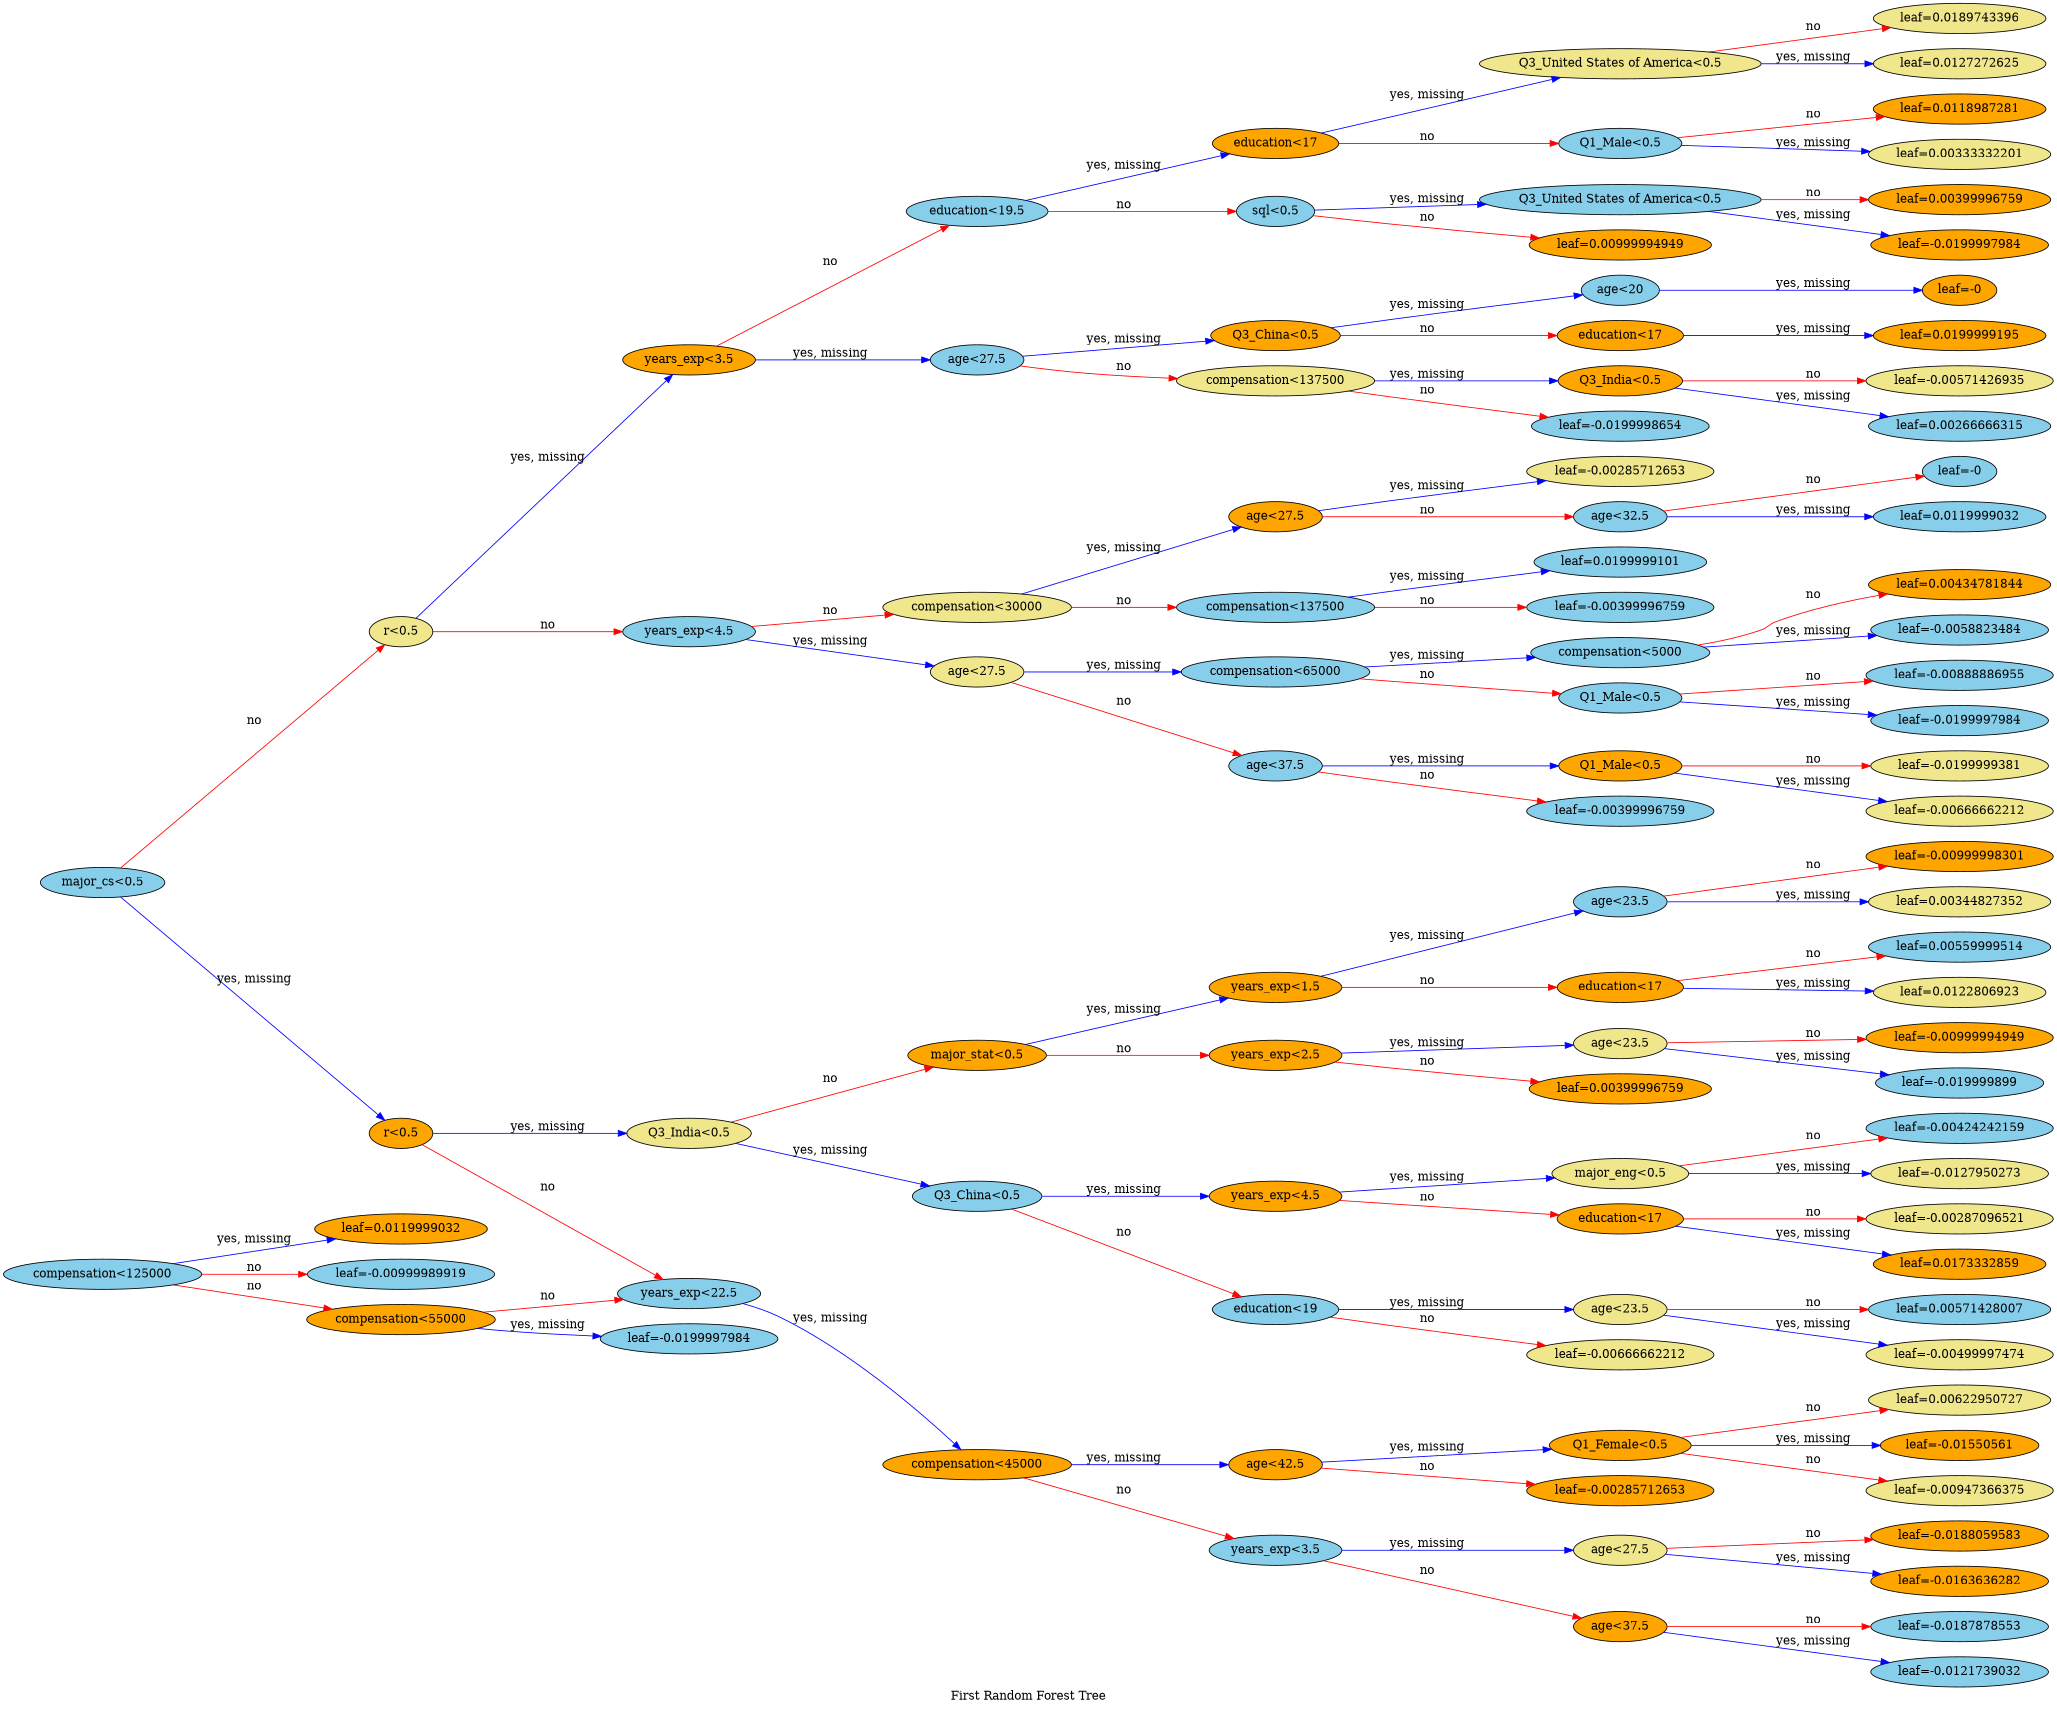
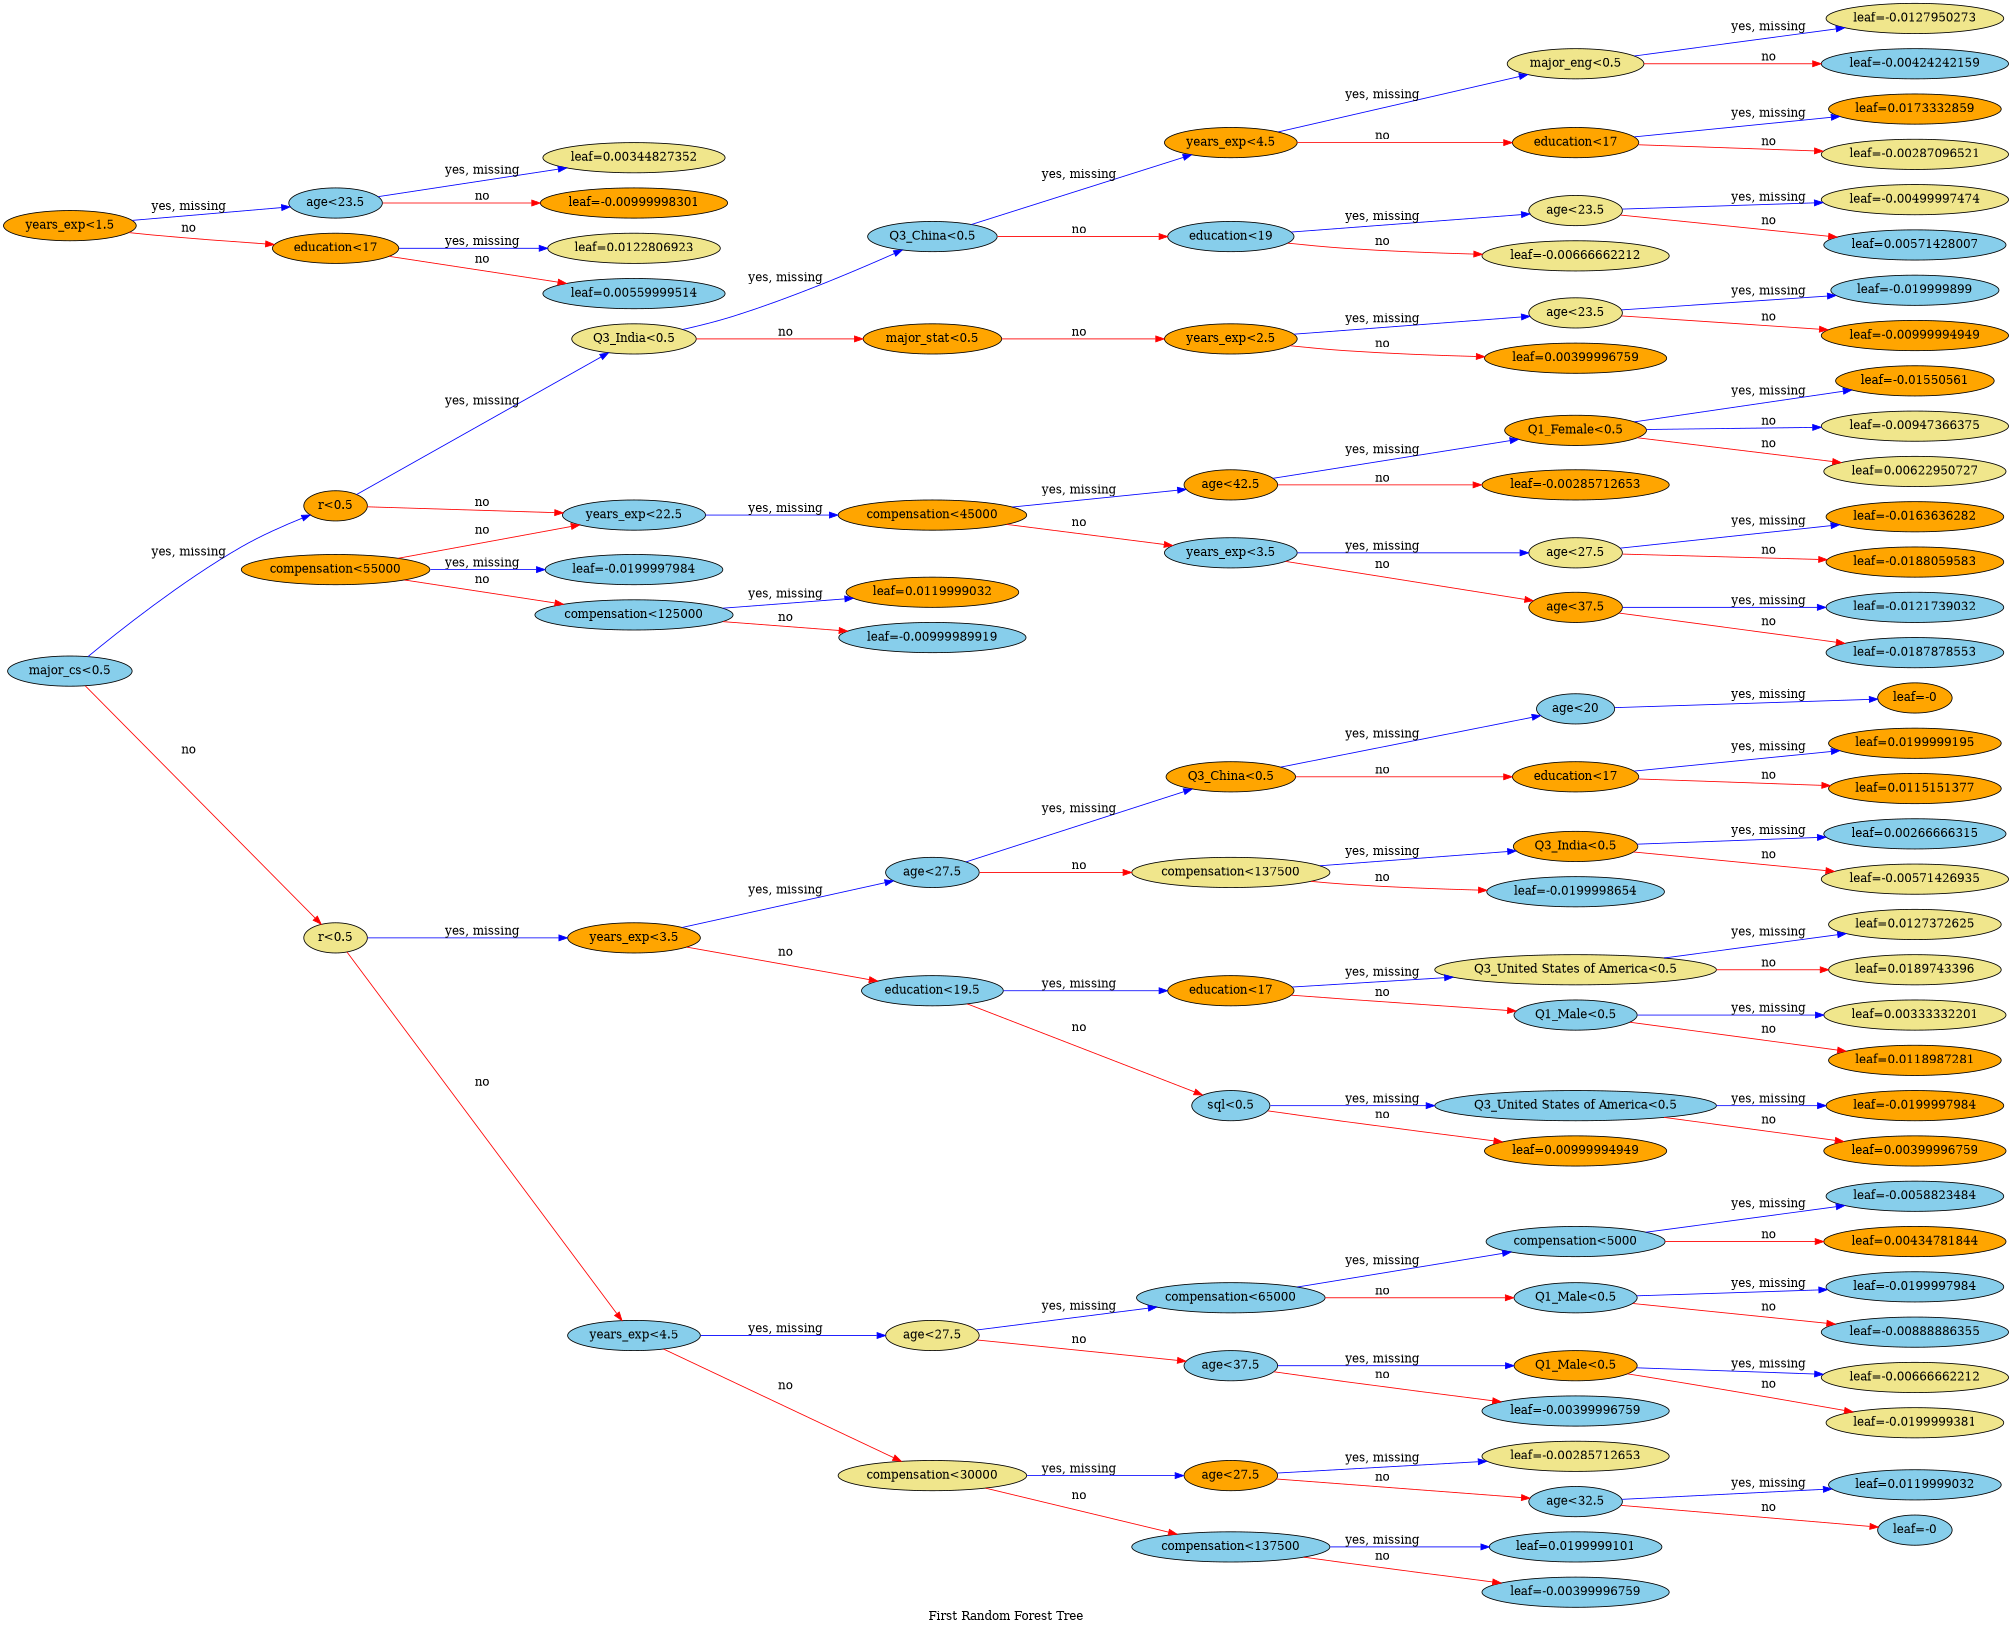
  digraph {
    fontname="DejaVu Serif"
    label="First Random Forest Tree"
    rankdir=LR
    node [fillcolor=skyblue fontname="DejaVu Serif" style=filled]
    edge [color="#0000FF" fontname="DejaVu Serif"]
    n1 [label="major_cs<0.5"]
    n2 [fillcolor=orange label="r<0.5"]
    n3 [fillcolor=khaki label="r<0.5"]
    n4 [fillcolor=khaki label="Q3_India<0.5"]
    n5 [label="years_exp<22.5"]
    n6 [fillcolor=orange label="years_exp<3.5"]
    n7 [label="years_exp<4.5"]
    n8 [label="Q3_China<0.5"]
    n9 [fillcolor=orange label="major_stat<0.5"]
    n10 [fillcolor=orange label="compensation<45000"]
    n11 [label="age<27.5"]
    n12 [label="education<19.5"]
    n13 [fillcolor=khaki label="age<27.5"]
    n14 [fillcolor=khaki label="compensation<30000"]
    n15 [fillcolor=orange label="years_exp<4.5"]
    n16 [label="education<19"]
    n17 [fillcolor=orange label="years_exp<1.5"]
    n18 [fillcolor=orange label="years_exp<2.5"]
    n19 [fillcolor=orange label="age<42.5"]
    n20 [label="years_exp<3.5"]
    n21 [fillcolor=orange label="compensation<55000"]
    n22 [label="leaf=-0.0199997984"]
    n23 [label="compensation<125000"]
    n24 [fillcolor=khaki label="major_eng<0.5"]
    n25 [fillcolor=orange label="education<17"]
    n26 [fillcolor=khaki label="age<23.5"]
    n27 [fillcolor=khaki label="leaf=-0.00666662212"]
    n28 [label="age<23.5"]
    n29 [fillcolor=orange label="education<17"]
    n30 [fillcolor=khaki label="age<23.5"]
    n31 [fillcolor=orange label="leaf=0.00399996759"]
    n32 [fillcolor=khaki label="leaf=-0.0127950273"]
    n33 [label="leaf=-0.00424242159"]
    n34 [fillcolor=orange label="leaf=0.0173332859"]
    n35 [fillcolor=khaki label="leaf=-0.00287096521"]
    n36 [fillcolor=khaki label="leaf=-0.00499997474"]
    n37 [label="leaf=0.00571428007"]
    n38 [fillcolor=khaki label="leaf=0.00344827352"]
    n39 [fillcolor=orange label="leaf=-0.00999998301"]
    n40 [fillcolor=khaki label="leaf=0.0122806923"]
    n41 [label="leaf=0.00559999514"]
    n42 [label="leaf=-0.019999899"]
    n43 [fillcolor=orange label="leaf=-0.00999994949"]
    n44 [fillcolor=orange label="Q1_Female<0.5"]
    n45 [fillcolor=orange label="leaf=-0.00285712653"]
    n46 [fillcolor=khaki label="age<27.5"]
    n47 [fillcolor=orange label="age<37.5"]
    n48 [fillcolor=orange label="leaf=0.0119999032"]
    n49 [label="leaf=-0.00999989919"]
    n50 [fillcolor=orange label="leaf=-0.01550561"]
    n51 [fillcolor=khaki label="leaf=-0.00947366375"]
    n52 [fillcolor=khaki label="leaf=0.00622950727"]
    n53 [fillcolor=orange label="leaf=-0.0163636282"]
    n54 [fillcolor=orange label="leaf=-0.0188059583"]
    n55 [label="leaf=-0.0121739032"]
    n56 [label="leaf=-0.0187878553"]
    n57 [fillcolor=orange label="Q3_China<0.5"]
    n58 [fillcolor=khaki label="compensation<137500"]
    n59 [fillcolor=orange label="education<17"]
    n60 [label="sql<0.5"]
    n61 [label="compensation<65000"]
    n62 [label="age<37.5"]
    n63 [fillcolor=orange label="age<27.5"]
    n64 [label="compensation<137500"]
    n65 [label="age<20"]
    n66 [fillcolor=orange label="education<17"]
    n67 [fillcolor=orange label="Q3_India<0.5"]
    n68 [label="leaf=-0.0199998654"]
    n69 [fillcolor=khaki label="Q3_United States of America<0.5"]
    n70 [label="Q1_Male<0.5"]
    n71 [label="Q3_United States of America<0.5"]
    n72 [fillcolor=orange label="leaf=0.00999994949"]
    n73 [fillcolor=orange label="leaf=-0"]
    n74 [fillcolor=orange label="leaf=0.0199999195"]
+   n75 [fillcolor=orange label="leaf=0.0115151377"]
    n76 [label="leaf=0.00266666315"]
    n77 [fillcolor=khaki label="leaf=-0.00571426935"]
-   n78 [fillcolor=khaki label="leaf=0.0127272625"]
+   n78 [fillcolor=khaki label="leaf=0.0127372625"]
    n79 [fillcolor=khaki label="leaf=0.0189743396"]
    n80 [fillcolor=khaki label="leaf=0.00333332201"]
    n81 [fillcolor=orange label="leaf=0.0118987281"]
    n82 [fillcolor=orange label="leaf=-0.0199997984"]
    n83 [fillcolor=orange label="leaf=0.00399996759"]
    n84 [label="compensation<5000"]
    n85 [label="Q1_Male<0.5"]
    n86 [fillcolor=orange label="Q1_Male<0.5"]
    n87 [label="leaf=-0.00399996759"]
    n88 [fillcolor=khaki label="leaf=-0.00285712653"]
    n89 [label="age<32.5"]
    n90 [label="leaf=0.0199999101"]
    n91 [label="leaf=-0.00399996759"]
    n92 [label="leaf=-0.0058823484"]
    n93 [fillcolor=orange label="leaf=0.00434781844"]
    n94 [label="leaf=-0.0199997984"]
-   n95 [label="leaf=-0.00888886955"]
+   n95 [label="leaf=-0.00888886355"]
    n96 [fillcolor=khaki label="leaf=-0.00666662212"]
    n97 [fillcolor=khaki label="leaf=-0.0199999381"]
    n98 [label="leaf=0.0119999032"]
    n99 [label="leaf=-0"]
    n1 -> n2 [label="yes, missing"]
    n1 -> n3 [color="#FF0000" label=no]
    n2 -> n4 [label="yes, missing"]
    n2 -> n5 [color="#FF0000" label=no]
    n3 -> n6 [label="yes, missing"]
    n3 -> n7 [color="#FF0000" label=no]
    n4 -> n8 [label="yes, missing"]
    n4 -> n9 [color="#FF0000" label=no]
    n5 -> n10 [label="yes, missing"]
    n6 -> n11 [label="yes, missing"]
    n6 -> n12 [color="#FF0000" label=no]
    n7 -> n13 [label="yes, missing"]
    n7 -> n14 [color="#FF0000" label=no]
    n8 -> n15 [label="yes, missing"]
    n8 -> n16 [color="#FF0000" label=no]
-   n9 -> n17 [label="yes, missing"]
    n9 -> n18 [color="#FF0000" label=no]
    n10 -> n19 [label="yes, missing"]
    n10 -> n20 [color="#FF0000" label=no]
    n11 -> n57 [label="yes, missing"]
    n11 -> n58 [color="#FF0000" label=no]
    n12 -> n59 [label="yes, missing"]
    n12 -> n60 [color="#FF0000" label=no]
    n13 -> n61 [label="yes, missing"]
    n13 -> n62 [color="#FF0000" label=no]
    n14 -> n63 [label="yes, missing"]
    n14 -> n64 [color="#FF0000" label=no]
    n15 -> n24 [label="yes, missing"]
    n15 -> n25 [color="#FF0000" label=no]
    n16 -> n26 [label="yes, missing"]
    n16 -> n27 [color="#FF0000" label=no]
    n17 -> n28 [label="yes, missing"]
    n17 -> n29 [color="#FF0000" label=no]
    n18 -> n30 [label="yes, missing"]
    n18 -> n31 [color="#FF0000" label=no]
    n19 -> n44 [label="yes, missing"]
    n19 -> n45 [color="#FF0000" label=no]
    n20 -> n46 [label="yes, missing"]
    n20 -> n47 [color="#FF0000" label=no]
    n21 -> n5 [color="#FF0000" label=no]
    n21 -> n22 [label="yes, missing"]
-   n23 -> n21 [color="#FF0000" label=no]
+   n21 -> n23 [color="#FF0000" label=no]
    n23 -> n48 [label="yes, missing"]
    n23 -> n49 [color="#FF0000" label=no]
    n24 -> n32 [label="yes, missing"]
    n24 -> n33 [color="#FF0000" label=no]
    n25 -> n34 [label="yes, missing"]
    n25 -> n35 [color="#FF0000" label=no]
    n26 -> n36 [label="yes, missing"]
    n26 -> n37 [color="#FF0000" label=no]
    n28 -> n38 [label="yes, missing"]
    n28 -> n39 [color="#FF0000" label=no]
    n29 -> n40 [label="yes, missing"]
    n29 -> n41 [color="#FF0000" label=no]
    n30 -> n42 [label="yes, missing"]
    n30 -> n43 [color="#FF0000" label=no]
    n44 -> n50 [label="yes, missing"]
-   n44 -> n51 [color="#FF0000" label=no]
+   n44 -> n51 [label=no]
    n44 -> n52 [color="#FF0000" label=no]
    n46 -> n53 [label="yes, missing"]
    n46 -> n54 [color="#FF0000" label=no]
    n47 -> n55 [label="yes, missing"]
    n47 -> n56 [color="#FF0000" label=no]
    n57 -> n65 [label="yes, missing"]
    n57 -> n66 [color="#FF0000" label=no]
    n58 -> n67 [label="yes, missing"]
    n58 -> n68 [color="#FF0000" label=no]
    n59 -> n69 [label="yes, missing"]
    n59 -> n70 [color="#FF0000" label=no]
    n60 -> n71 [label="yes, missing"]
    n60 -> n72 [color="#FF0000" label=no]
    n61 -> n84 [label="yes, missing"]
    n61 -> n85 [color="#FF0000" label=no]
    n62 -> n86 [label="yes, missing"]
    n62 -> n87 [color="#FF0000" label=no]
    n63 -> n88 [label="yes, missing"]
    n63 -> n89 [color="#FF0000" label=no]
    n64 -> n90 [label="yes, missing"]
    n64 -> n91 [color="#FF0000" label=no]
    n65 -> n73 [label="yes, missing"]
    n66 -> n74 [label="yes, missing"]
+   n66 -> n75 [color="#FF0000" label=no]
    n67 -> n76 [label="yes, missing"]
    n67 -> n77 [color="#FF0000" label=no]
    n69 -> n78 [label="yes, missing"]
    n69 -> n79 [color="#FF0000" label=no]
    n70 -> n80 [label="yes, missing"]
    n70 -> n81 [color="#FF0000" label=no]
    n71 -> n82 [label="yes, missing"]
    n71 -> n83 [color="#FF0000" label=no]
    n84 -> n92 [label="yes, missing"]
    n84 -> n93 [color="#FF0000" label=no]
    n85 -> n94 [label="yes, missing"]
    n85 -> n95 [color="#FF0000" label=no]
    n86 -> n96 [label="yes, missing"]
    n86 -> n97 [color="#FF0000" label=no]
    n89 -> n98 [label="yes, missing"]
    n89 -> n99 [color="#FF0000" label=no]
  }
